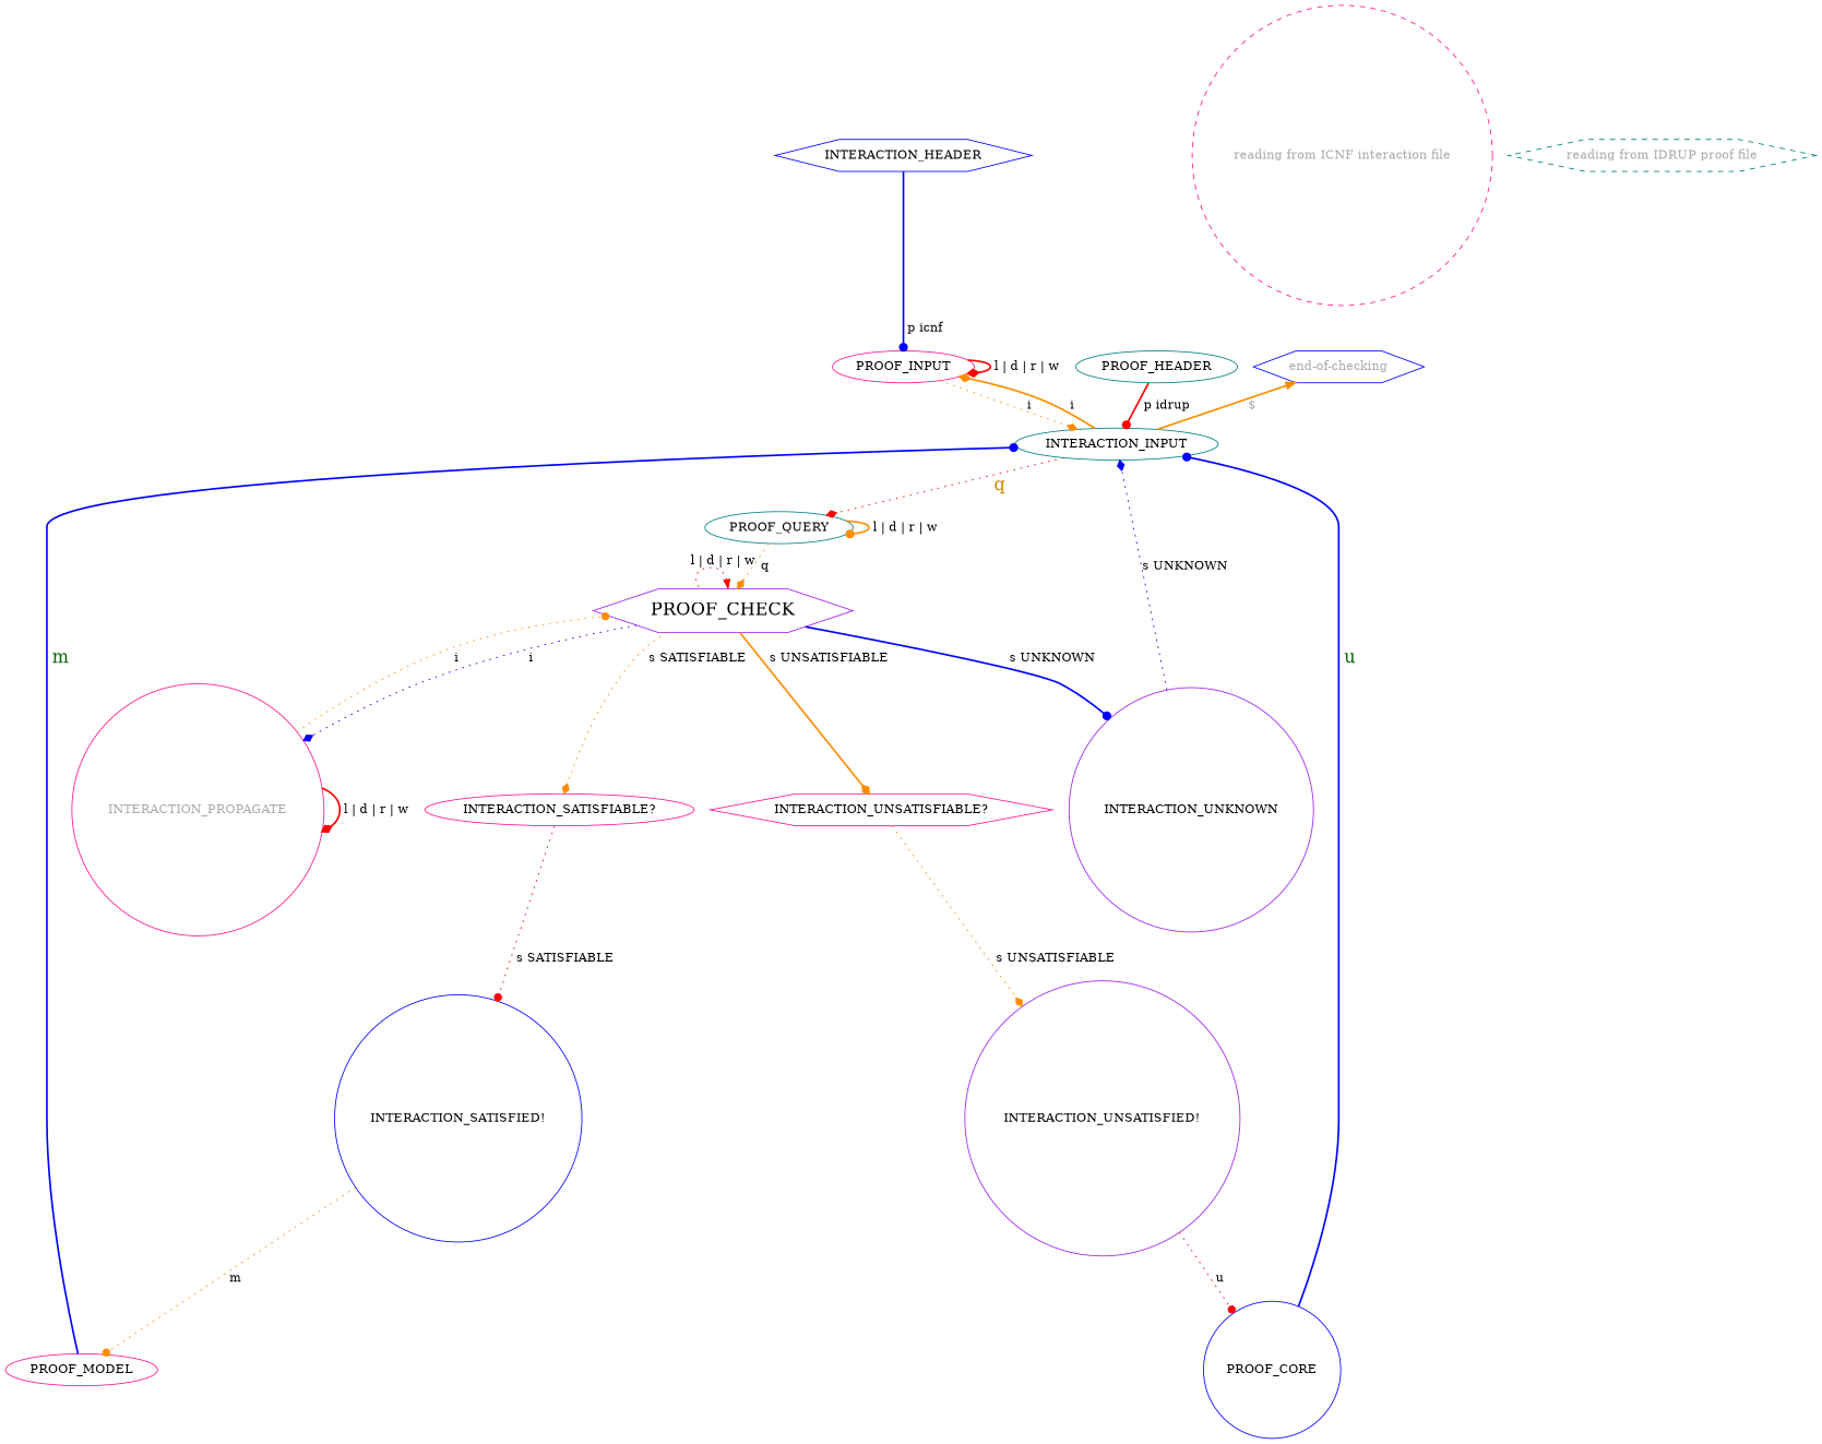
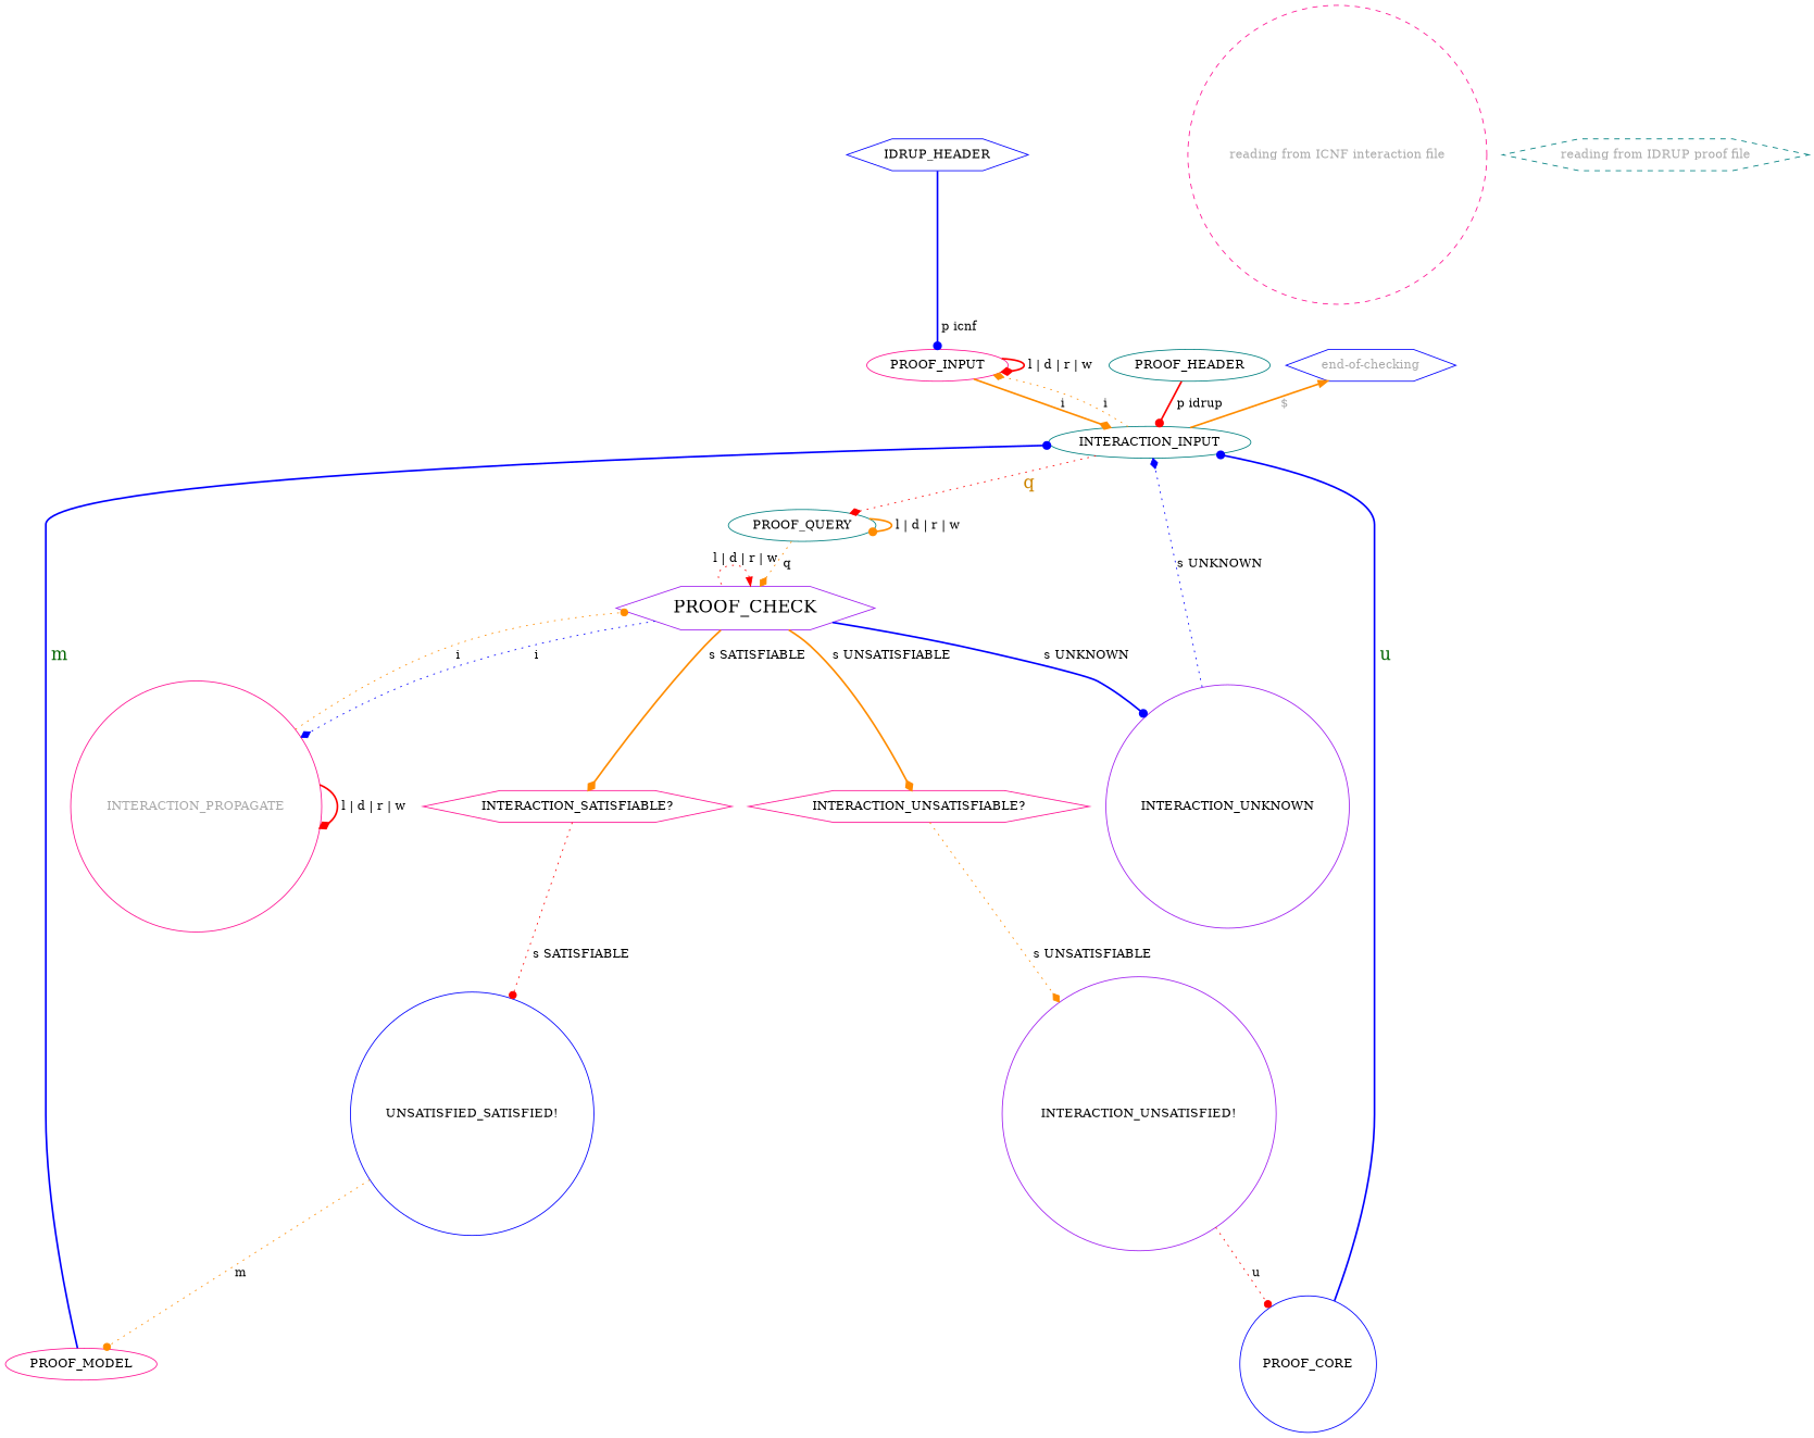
  digraph {
    node [color=deeppink shape=ellipse]
    edge [arrowhead=diamond color=darkorange style=bold]
-   INTERACTION_HEADER [color=blue shape=hexagon]
+   INTERACTION_HEADER [color=blue shape=hexagon label=IDRUP_HEADER]
    PROOF_INPUT
    PROOF_HEADER [color=teal]
    INTERACTION_INPUT [color=teal]
    PROOF_QUERY [color=teal]
    n6 [label="                     " style=invis color="" shape=""]
    n7 [fontcolor=darkgray label="reading from ICNF interaction file" shape=circle style=dashed]
    n8 [color=teal fontcolor=darkgray label="reading from IDRUP proof file" shape=hexagon style=dashed]
    "end-of-checking" [color=blue fontcolor=darkgray shape=hexagon]
    PROOF_CHECK [color=purple fontsize=20 shape=hexagon]
-   n11 [label="INTERACTION_SATISFIABLE?"]
+   n11 [label="INTERACTION_SATISFIABLE?" shape=hexagon]
    n12 [label="INTERACTION_UNSATISFIABLE?" shape=hexagon]
    INTERACTION_UNKNOWN [color=purple shape=circle]
    INTERACTION_PROPAGATE [fontcolor=darkgray shape=circle]
-   n15 [color=blue label="INTERACTION_SATISFIED!" shape=circle]
+   n15 [color=blue label="UNSATISFIED_SATISFIED!" shape=circle]
    n16 [color=purple label="INTERACTION_UNSATISFIED!" shape=circle]
    PROOF_MODEL
    PROOF_CORE [color=blue shape=circle]
    INTERACTION_HEADER -> PROOF_INPUT [arrowhead=dot color=blue label=" p icnf"]
    PROOF_INPUT -> PROOF_INPUT [color=red label=" l | d | r | w"]
-   PROOF_INPUT -> INTERACTION_INPUT [label=" i " style=dotted]
+   PROOF_INPUT -> INTERACTION_INPUT [label=" i "]
    PROOF_HEADER -> INTERACTION_INPUT [arrowhead=dot color=red label=" p idrup"]
-   INTERACTION_INPUT -> PROOF_INPUT [label=" i "]
+   INTERACTION_INPUT -> PROOF_INPUT [label=" i " style=dotted]
    INTERACTION_INPUT -> PROOF_QUERY [color=red fontcolor=orange3 fontsize=20 label=" q " style=dotted]
    PROOF_QUERY -> PROOF_QUERY [arrowhead=dot label=" l | d | r | w"]
    PROOF_QUERY -> PROOF_CHECK [label=" q " style=dotted]
    "end-of-checking" -> INTERACTION_INPUT [dir=back fontcolor=darkgray label="  $    " arrowhead=""]
    PROOF_CHECK -> PROOF_CHECK [color=red dir=back headport=nw label=" l | d | r | w " style=dotted tailport=_ arrowhead=""]
-   PROOF_CHECK -> n11 [label=" s SATISFIABLE " style=dotted]
+   PROOF_CHECK -> n11 [label=" s SATISFIABLE "]
    PROOF_CHECK -> n12 [label=" s UNSATISFIABLE "]
    PROOF_CHECK -> INTERACTION_UNKNOWN [arrowhead=dot color=blue label=" s UNKNOWN "]
    PROOF_CHECK -> INTERACTION_PROPAGATE [color=blue label=" i " style=dotted]
    n11 -> n15 [arrowhead=dot color=red label=" s SATISFIABLE " style=dotted]
    n12 -> n16 [label=" s UNSATISFIABLE " style=dotted]
    INTERACTION_UNKNOWN -> INTERACTION_INPUT [color=blue label="s UNKNOWN" style=dotted]
    INTERACTION_PROPAGATE -> PROOF_CHECK [arrowhead=dot label=" i " style=dotted]
    INTERACTION_PROPAGATE -> INTERACTION_PROPAGATE [color=red label=" l | d | r | w"]
    n15 -> PROOF_MODEL [arrowhead=dot label=" m " style=dotted]
    n16 -> PROOF_CORE [arrowhead=dot color=red label=" u " style=dotted]
    PROOF_MODEL -> INTERACTION_INPUT [arrowhead=dot color=blue fontcolor=darkgreen fontsize=20 label=" m "]
    PROOF_CORE -> INTERACTION_INPUT [arrowhead=dot color=blue fontcolor=darkgreen fontsize=20 label=" u "]
  }
